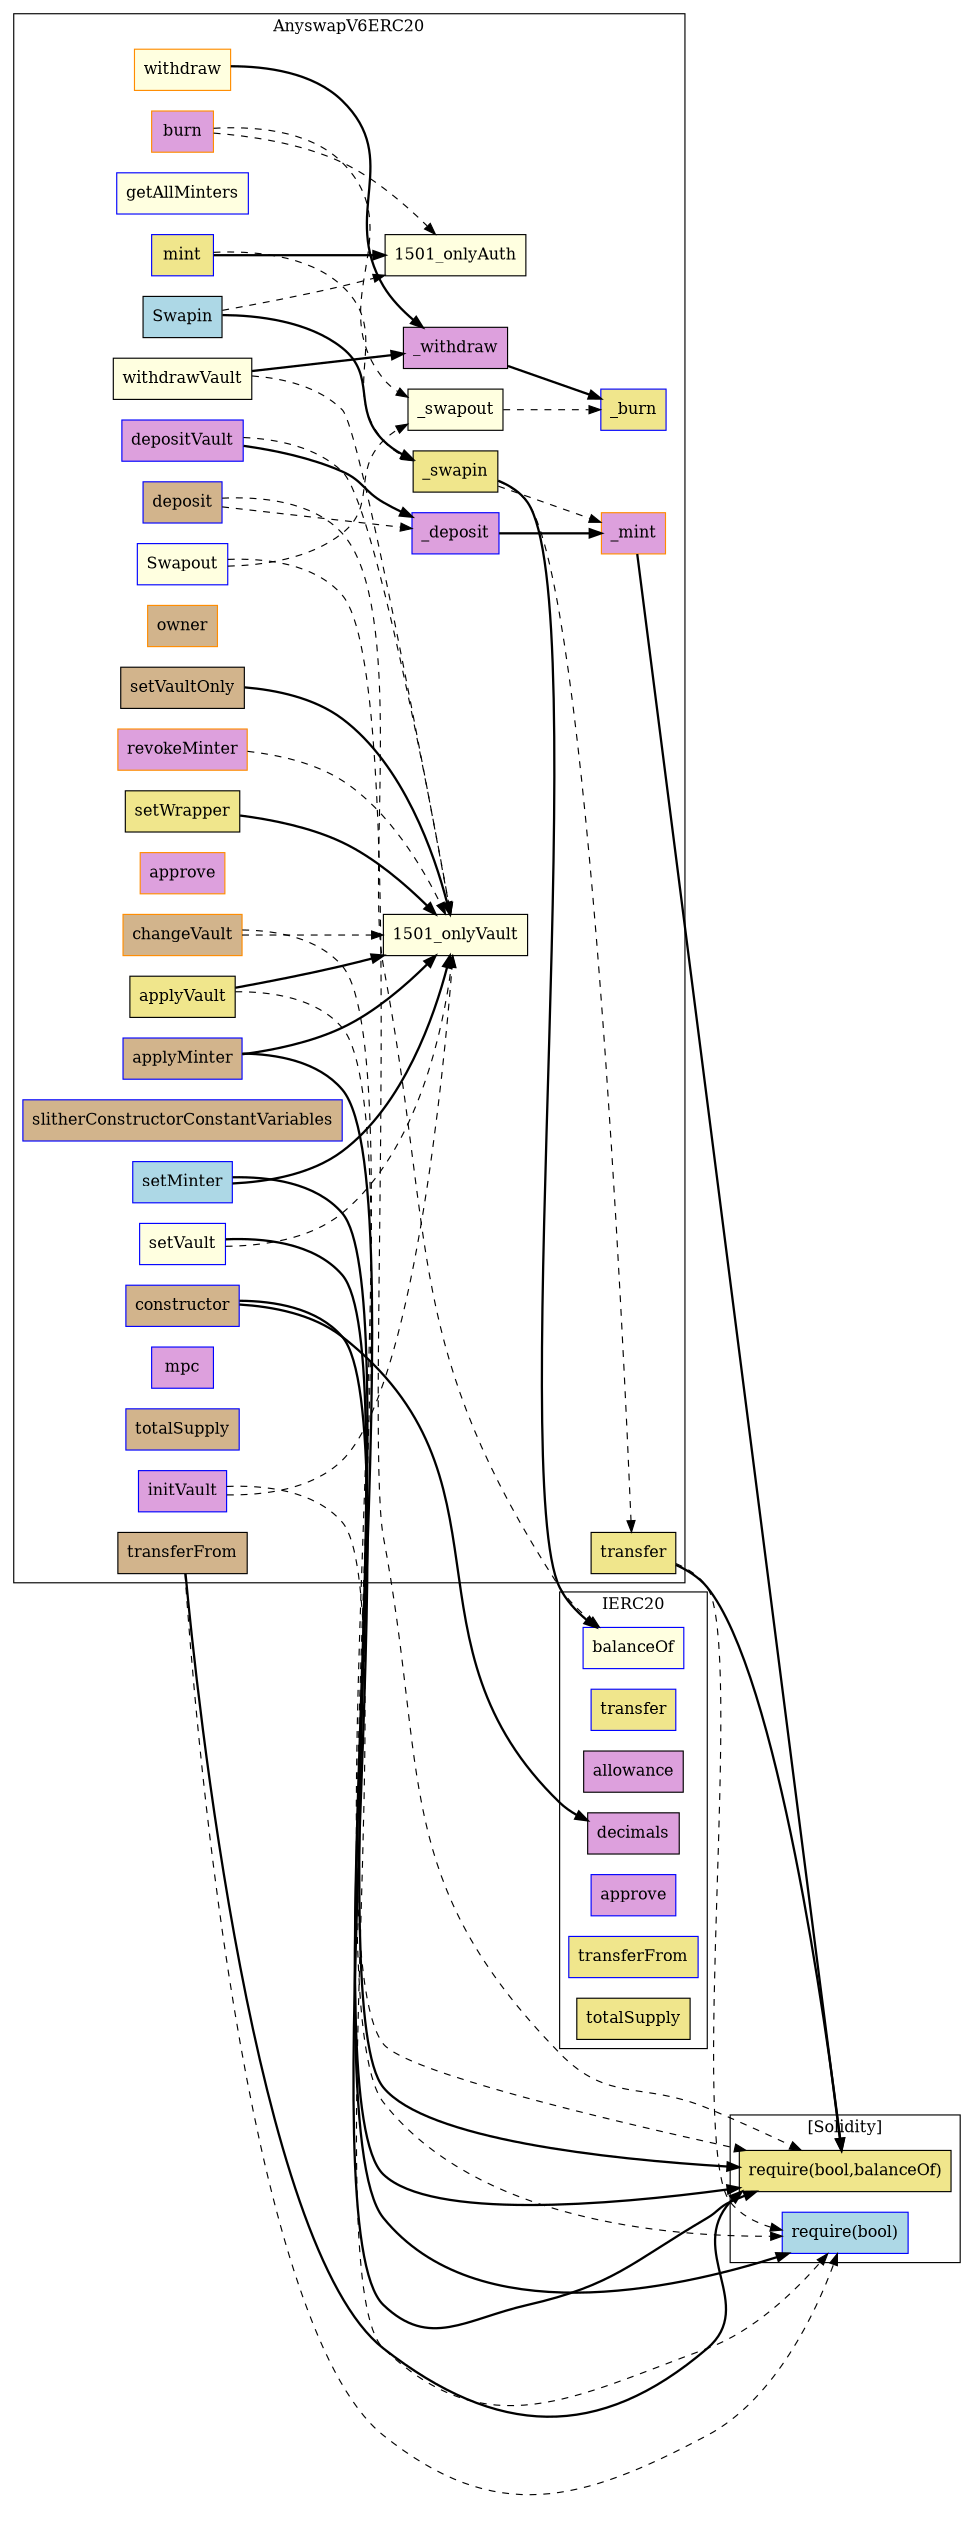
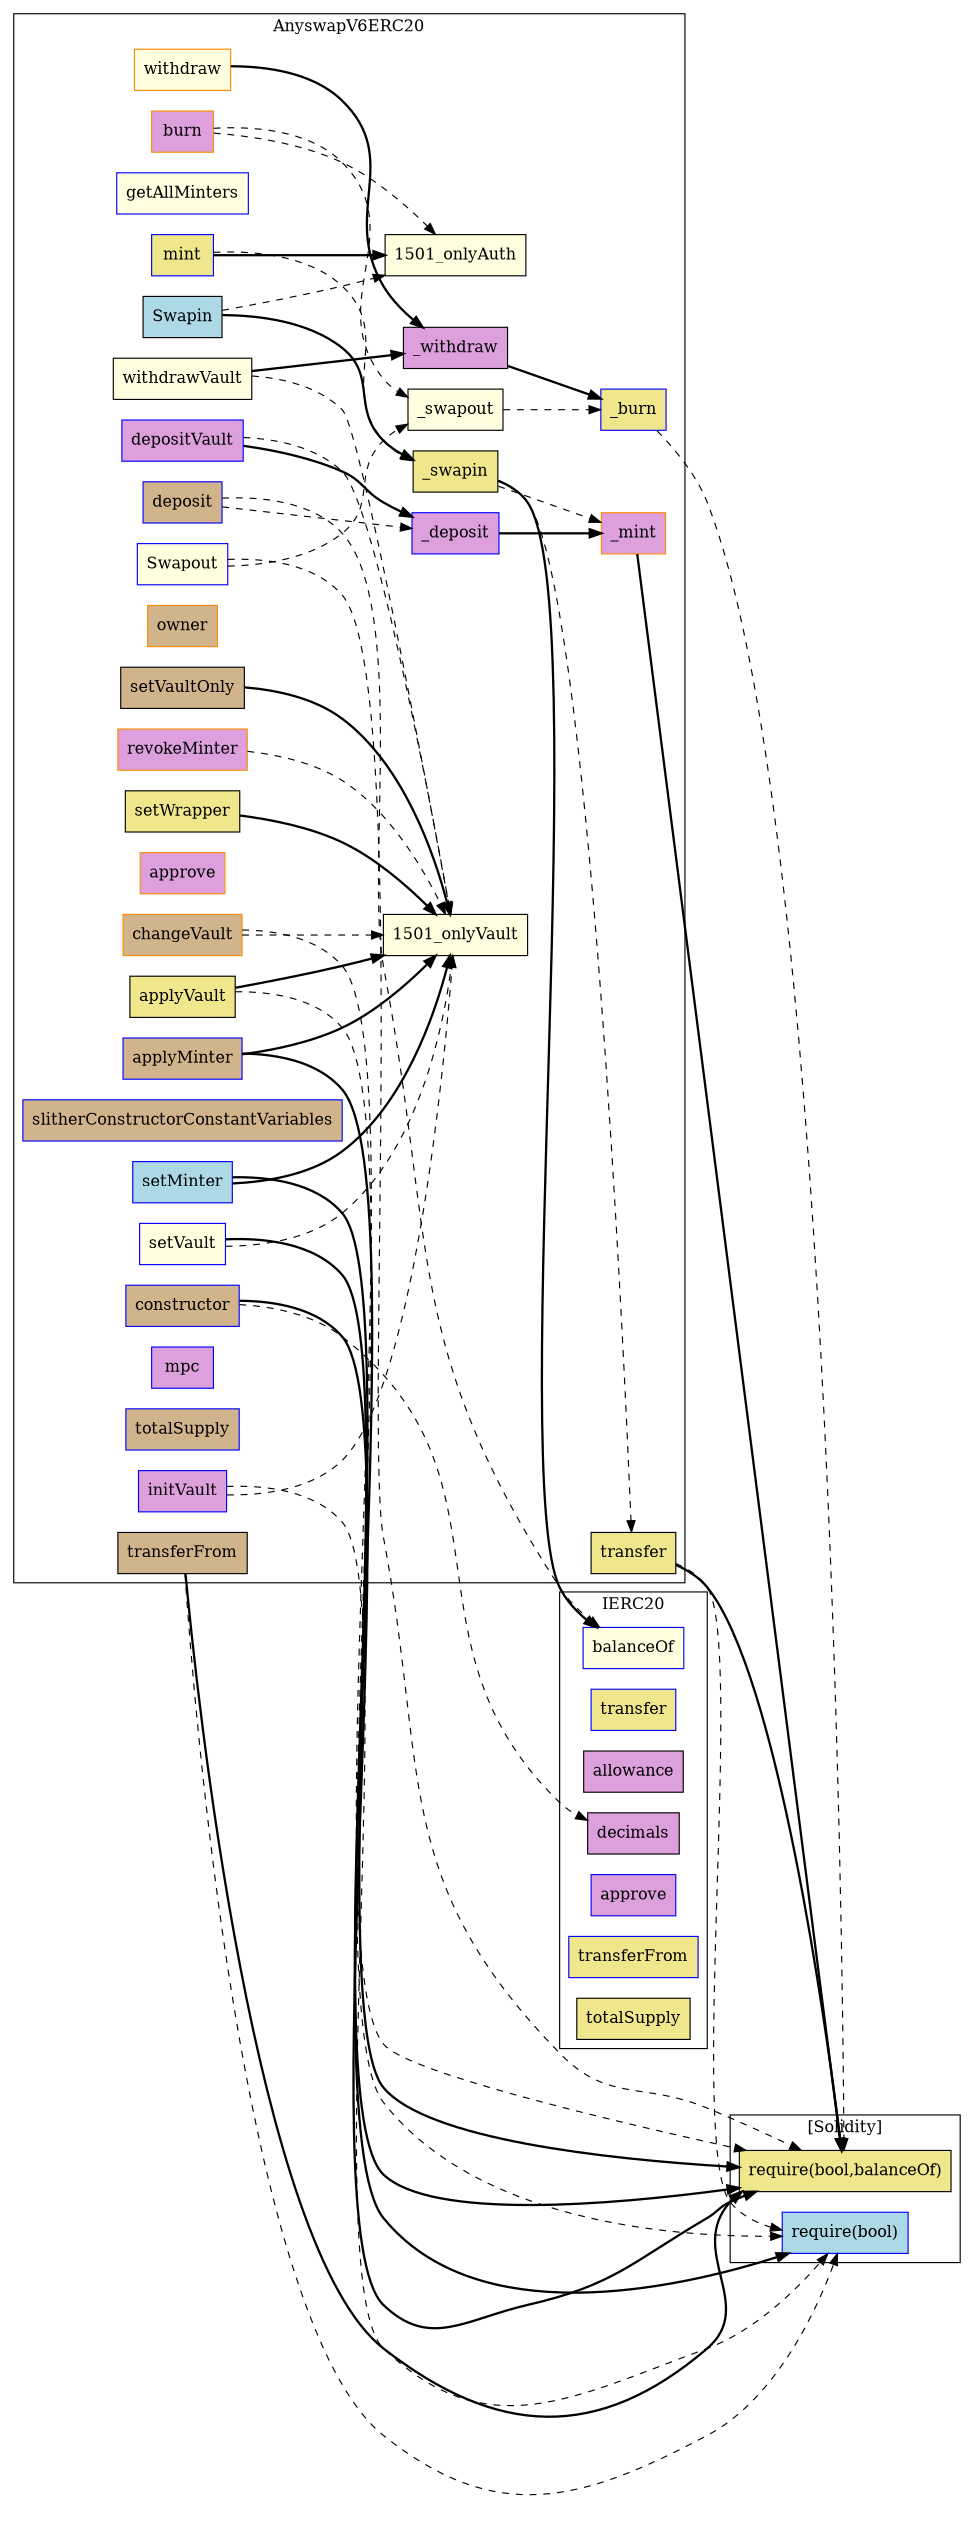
  strict digraph {
    rankdir=LR
    node [color=blue fillcolor=plum shape=box style=filled]
    edge [style=dashed]
    n1 [color=black label=decimals]
    n2 [fillcolor=khaki label=transfer]
    n3 [color=black label=allowance]
    n4 [fillcolor=lightyellow label=balanceOf]
    n5 [label=approve]
    n6 [fillcolor=khaki label=transferFrom]
    n7 [color=black fillcolor=khaki label=totalSupply]
    n8 [fillcolor=lightyellow label=Swapout]
    n9 [color=black fillcolor=lightyellow label=_swapout]
    n10 [color=black label=_withdraw]
    n11 [fillcolor=khaki label=_burn]
    n12 [color=darkorange fillcolor=tan label=changeVault]
    "1501_onlyVault" [color=black fillcolor=lightyellow]
    n14 [fillcolor=lightyellow label=getAllMinters]
    n15 [color=black fillcolor=khaki label=transfer]
    n16 [color=black fillcolor=khaki label=applyVault]
    n17 [color=darkorange label=burn]
    "1501_onlyAuth" [color=black fillcolor=lightyellow]
    n19 [label=_deposit]
    n20 [color=darkorange label=_mint]
    n21 [color=black fillcolor=lightyellow label=withdrawVault]
    n22 [label=depositVault]
    n23 [color=black fillcolor=tan label=transferFrom]
    n24 [color=darkorange fillcolor=lightyellow label=withdraw]
    n25 [color=darkorange fillcolor=tan label=owner]
    n26 [fillcolor=khaki label=mint]
    n27 [color=black fillcolor=khaki label=_swapin]
    n28 [fillcolor=tan label=applyMinter]
    n29 [fillcolor=tan label=deposit]
    n30 [color=darkorange label=approve]
    n31 [color=darkorange label=revokeMinter]
    n32 [color=black fillcolor=lightblue label=Swapin]
    n33 [color=black fillcolor=khaki label=setWrapper]
    n34 [fillcolor=tan label=slitherConstructorConstantVariables]
    n35 [fillcolor=lightblue label=setMinter]
    n36 [fillcolor=tan label=constructor]
    n37 [fillcolor=lightyellow label=setVault]
    n38 [label=mpc]
    n39 [fillcolor=tan label=totalSupply]
    n40 [label=initVault]
    n41 [color=black fillcolor=tan label=setVaultOnly]
    n42 [color=black fillcolor=khaki label="require(bool,balanceOf)"]
    "require(bool)" [fillcolor=lightblue]
    subgraph cluster_1 {
      label=IERC20
      n1
      n2
      n3
      n4
      n5
      n6
      n7
    }
    subgraph cluster_2 {
      label=AnyswapV6ERC20
      n8
      n9
      n10
      n11
      n12
      "1501_onlyVault"
      n14
      n15
      n16
      n17
      "1501_onlyAuth"
      n19
      n20
      n21
      n22
      n23
      n24
      n25
      n26
      n27
      n28
      n29
      n30
      n31
      n32
      n33
      n34
      n35
      n36
      n37
      n38
      n39
      n40
      n41
    }
    subgraph cluster_3 {
      label="[Solidity]"
      n42
      "require(bool)"
    }
    n8 -> n9
    n8 -> n42
    n9 -> n11
    n10 -> n11 [style=bold]
+   n11 -> n42
    n12 -> "1501_onlyVault"
    n12 -> n42
    n15 -> n42 [style=bold]
    n15 -> "require(bool)"
    n16 -> "1501_onlyVault" [style=bold]
    n16 -> "require(bool)"
    n17 -> n9
    n17 -> "1501_onlyAuth"
    n19 -> n20 [style=bold]
    n20 -> n42 [style=bold]
    n21 -> n10 [style=bold]
    n21 -> "1501_onlyVault"
    n22 -> "1501_onlyVault"
    n22 -> n19 [style=bold]
    n23 -> n42 [style=bold]
    n23 -> "require(bool)"
    n24 -> n10 [style=bold]
    n26 -> "1501_onlyAuth" [style=bold]
    n26 -> n27
    n27 -> n4 [style=bold]
    n27 -> n15
    n27 -> n20
    n28 -> "1501_onlyVault" [style=bold]
    n28 -> "require(bool)" [style=bold]
    n29 -> n4
    n29 -> n19
    n31 -> "1501_onlyVault"
    n32 -> "1501_onlyAuth"
    n32 -> n27 [style=bold]
    n33 -> "1501_onlyVault" [style=bold]
    n35 -> "1501_onlyVault" [style=bold]
    n35 -> n42 [style=bold]
-   n36 -> n1 [style=bold]
+   n36 -> n1
    n36 -> n42 [style=bold]
    n37 -> "1501_onlyVault"
    n37 -> n42 [style=bold]
    n40 -> "1501_onlyVault"
    n40 -> "require(bool)"
    n41 -> "1501_onlyVault" [style=bold]
  }
